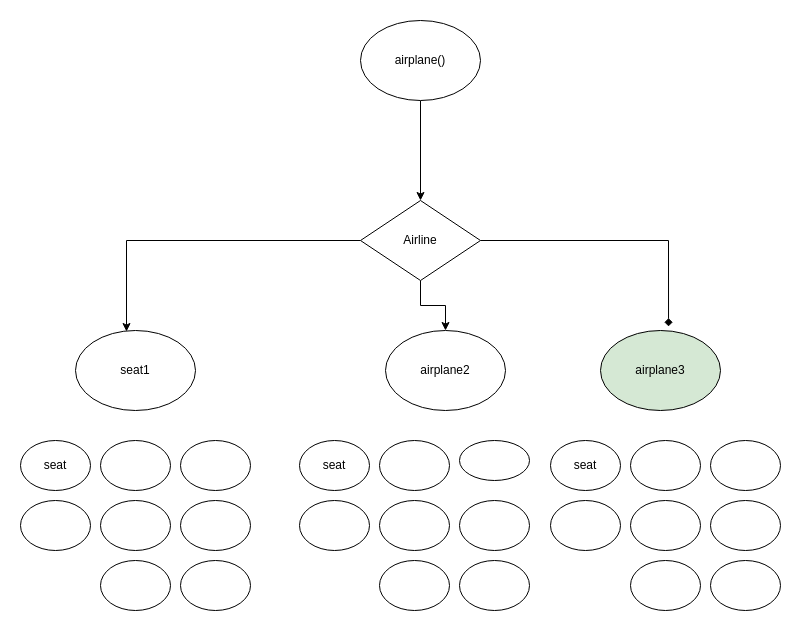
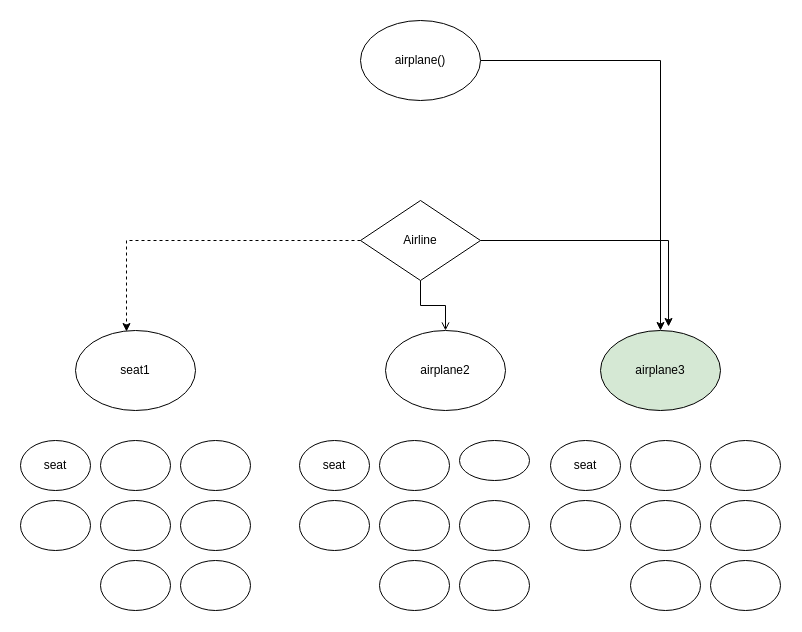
  <mxCell id="0" />
  <mxCell id="1" parent="0" />
- <mxCell id="2" style="edgeStyle=orthogonalEdgeStyle;rounded=0;orthogonalLoop=1;jettySize=auto;html=1;entryX=0.5;entryY=0;entryDx=0;entryDy=0;" edge="1" parent="1" source="3" target="7"><mxGeometry relative="1" as="geometry" /></mxCell>
+ <mxCell id="2" style="edgeStyle=orthogonalEdgeStyle;rounded=0;orthogonalLoop=1;jettySize=auto;html=1;" edge="1" parent="1" source="3" target="10"><mxGeometry relative="1" as="geometry" /></mxCell>
  <mxCell id="3" value="airplane()" style="ellipse;whiteSpace=wrap;html=1;" vertex="1" parent="1"><mxGeometry x="360" y="20" width="120" height="80" as="geometry" /></mxCell>
- <mxCell id="4" style="edgeStyle=orthogonalEdgeStyle;rounded=0;orthogonalLoop=1;jettySize=auto;html=1;entryX=0.5;entryY=0;entryDx=0;entryDy=0;" edge="1" parent="1" source="7" target="8"><mxGeometry relative="1" as="geometry" /></mxCell>
- <mxCell id="5" style="edgeStyle=orthogonalEdgeStyle;rounded=0;orthogonalLoop=1;jettySize=auto;html=1;entryX=0.425;entryY=0.013;entryDx=0;entryDy=0;entryPerimeter=0;" edge="1" parent="1" source="7" target="9"><mxGeometry relative="1" as="geometry" /></mxCell>
- <mxCell id="6" style="edgeStyle=orthogonalEdgeStyle;rounded=0;orthogonalLoop=1;jettySize=auto;html=1;entryX=0.567;entryY=-0.05;entryDx=0;entryDy=0;entryPerimeter=0;endArrow=diamond;" edge="1" parent="1" source="7" target="10"><mxGeometry relative="1" as="geometry" /></mxCell>
+ <mxCell id="4" style="edgeStyle=orthogonalEdgeStyle;rounded=0;orthogonalLoop=1;jettySize=auto;html=1;entryX=0.5;entryY=0;entryDx=0;entryDy=0;endArrow=open;" edge="1" parent="1" source="7" target="8"><mxGeometry relative="1" as="geometry" /></mxCell>
+ <mxCell id="5" style="edgeStyle=orthogonalEdgeStyle;rounded=0;orthogonalLoop=1;jettySize=auto;html=1;entryX=0.425;entryY=0.013;entryDx=0;entryDy=0;entryPerimeter=0;dashed=1;" edge="1" parent="1" source="7" target="9"><mxGeometry relative="1" as="geometry" /></mxCell>
+ <mxCell id="6" style="edgeStyle=orthogonalEdgeStyle;rounded=0;orthogonalLoop=1;jettySize=auto;html=1;entryX=0.567;entryY=-0.05;entryDx=0;entryDy=0;entryPerimeter=0;" edge="1" parent="1" source="7" target="10"><mxGeometry relative="1" as="geometry" /></mxCell>
  <mxCell id="7" value="Airline" style="rhombus;whiteSpace=wrap;html=1;" vertex="1" parent="1"><mxGeometry x="360" y="200" width="120" height="80" as="geometry" /></mxCell>
  <mxCell id="8" value="airplane2" style="ellipse;whiteSpace=wrap;html=1;" vertex="1" parent="1"><mxGeometry x="385" y="330" width="120" height="80" as="geometry" /></mxCell>
  <mxCell id="9" value="seat1" style="ellipse;whiteSpace=wrap;html=1;" vertex="1" parent="1"><mxGeometry x="75" y="330" width="120" height="80" as="geometry" /></mxCell>
  <mxCell id="10" value="airplane3" style="ellipse;whiteSpace=wrap;html=1;fillColor=#d5e8d4;" vertex="1" parent="1"><mxGeometry x="600" y="330" width="120" height="80" as="geometry" /></mxCell>
  <mxCell id="11" value="seat" style="ellipse;whiteSpace=wrap;html=1;" vertex="1" parent="1"><mxGeometry x="20" y="440" width="70" height="50" as="geometry" /></mxCell>
  <mxCell id="12" value="" style="ellipse;whiteSpace=wrap;html=1;" vertex="1" parent="1"><mxGeometry x="100" y="440" width="70" height="50" as="geometry" /></mxCell>
  <mxCell id="13" value="" style="ellipse;whiteSpace=wrap;html=1;" vertex="1" parent="1"><mxGeometry x="180" y="440" width="70" height="50" as="geometry" /></mxCell>
  <mxCell id="14" value="" style="ellipse;whiteSpace=wrap;html=1;" vertex="1" parent="1"><mxGeometry x="20" y="500" width="70" height="50" as="geometry" /></mxCell>
  <mxCell id="15" value="" style="ellipse;whiteSpace=wrap;html=1;" vertex="1" parent="1"><mxGeometry x="100" y="500" width="70" height="50" as="geometry" /></mxCell>
  <mxCell id="16" value="" style="ellipse;whiteSpace=wrap;html=1;" vertex="1" parent="1"><mxGeometry x="100" y="560" width="70" height="50" as="geometry" /></mxCell>
  <mxCell id="17" value="" style="ellipse;whiteSpace=wrap;html=1;" vertex="1" parent="1"><mxGeometry x="180" y="560" width="70" height="50" as="geometry" /></mxCell>
  <mxCell id="18" value="" style="ellipse;whiteSpace=wrap;html=1;" vertex="1" parent="1"><mxGeometry x="180" y="500" width="70" height="50" as="geometry" /></mxCell>
  <mxCell id="19" value="seat" style="ellipse;whiteSpace=wrap;html=1;" vertex="1" parent="1"><mxGeometry x="299" y="440" width="70" height="50" as="geometry" /></mxCell>
  <mxCell id="20" value="" style="ellipse;whiteSpace=wrap;html=1;" vertex="1" parent="1"><mxGeometry x="379" y="440" width="70" height="50" as="geometry" /></mxCell>
  <mxCell id="21" value="" style="ellipse;whiteSpace=wrap;html=1;" vertex="1" parent="1"><mxGeometry x="459" y="440" width="70" height="40" as="geometry" /></mxCell>
  <mxCell id="22" value="" style="ellipse;whiteSpace=wrap;html=1;" vertex="1" parent="1"><mxGeometry x="299" y="500" width="70" height="50" as="geometry" /></mxCell>
  <mxCell id="23" value="" style="ellipse;whiteSpace=wrap;html=1;" vertex="1" parent="1"><mxGeometry x="379" y="500" width="70" height="50" as="geometry" /></mxCell>
  <mxCell id="24" value="" style="ellipse;whiteSpace=wrap;html=1;" vertex="1" parent="1"><mxGeometry x="379" y="560" width="70" height="50" as="geometry" /></mxCell>
  <mxCell id="25" value="" style="ellipse;whiteSpace=wrap;html=1;" vertex="1" parent="1"><mxGeometry x="459" y="560" width="70" height="50" as="geometry" /></mxCell>
  <mxCell id="26" value="" style="ellipse;whiteSpace=wrap;html=1;" vertex="1" parent="1"><mxGeometry x="459" y="500" width="70" height="50" as="geometry" /></mxCell>
  <mxCell id="27" value="seat" style="ellipse;whiteSpace=wrap;html=1;" vertex="1" parent="1"><mxGeometry x="550" y="440" width="70" height="50" as="geometry" /></mxCell>
  <mxCell id="28" value="" style="ellipse;whiteSpace=wrap;html=1;" vertex="1" parent="1"><mxGeometry x="630" y="440" width="70" height="50" as="geometry" /></mxCell>
  <mxCell id="29" value="" style="ellipse;whiteSpace=wrap;html=1;" vertex="1" parent="1"><mxGeometry x="710" y="440" width="70" height="50" as="geometry" /></mxCell>
  <mxCell id="30" value="" style="ellipse;whiteSpace=wrap;html=1;" vertex="1" parent="1"><mxGeometry x="550" y="500" width="70" height="50" as="geometry" /></mxCell>
  <mxCell id="31" value="" style="ellipse;whiteSpace=wrap;html=1;" vertex="1" parent="1"><mxGeometry x="630" y="500" width="70" height="50" as="geometry" /></mxCell>
  <mxCell id="32" value="" style="ellipse;whiteSpace=wrap;html=1;" vertex="1" parent="1"><mxGeometry x="630" y="560" width="70" height="50" as="geometry" /></mxCell>
  <mxCell id="33" value="" style="ellipse;whiteSpace=wrap;html=1;" vertex="1" parent="1"><mxGeometry x="710" y="560" width="70" height="50" as="geometry" /></mxCell>
  <mxCell id="34" value="" style="ellipse;whiteSpace=wrap;html=1;" vertex="1" parent="1"><mxGeometry x="710" y="500" width="70" height="50" as="geometry" /></mxCell>
